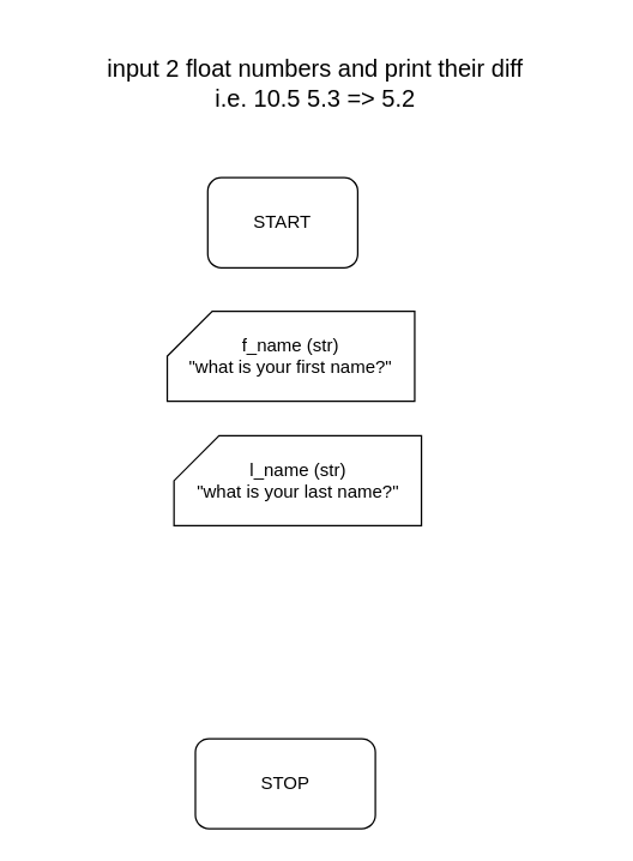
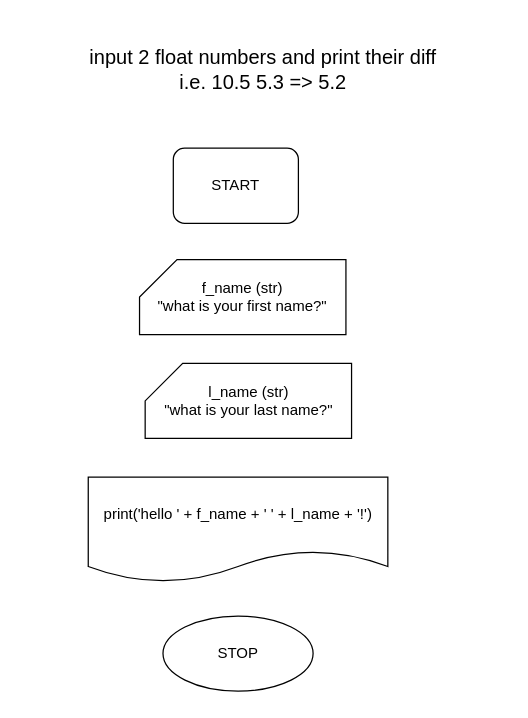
  <mxCell id="0" />
  <mxCell id="1" parent="0" />
  <mxCell id="2" value="START" style="rounded=1;whiteSpace=wrap;html=1;" vertex="1" parent="1"><mxGeometry x="138" y="118" width="100" height="60" as="geometry" /></mxCell>
- <mxCell id="3" value="STOP" style="rounded=1;whiteSpace=wrap;html=1;" vertex="1" parent="1"><mxGeometry x="129.75" y="492" width="120" height="60" as="geometry" /></mxCell>
+ <mxCell id="3" value="STOP" style="ellipse;whiteSpace=wrap;html=1;" vertex="1" parent="1"><mxGeometry x="129.75" y="492" width="120" height="60" as="geometry" /></mxCell>
  <mxCell id="4" value="input 2 float numbers and print their diff&lt;br&gt;i.e. 10.5 5.3 =&amp;gt; 5.2" style="text;html=1;align=center;verticalAlign=middle;whiteSpace=wrap;rounded=0;fontSize=16;" vertex="1" parent="1"><mxGeometry x="20" y="20" width="380" height="69" as="geometry" /></mxCell>
  <mxCell id="5" value="f_name (str)&lt;br&gt;&quot;what is your first name?&quot;" style="shape=card;whiteSpace=wrap;html=1;" vertex="1" parent="1"><mxGeometry x="111" y="207" width="165" height="60" as="geometry" /></mxCell>
  <mxCell id="6" value="l_name (str)&lt;br&gt;&quot;what is your last name?&quot;" style="shape=card;whiteSpace=wrap;html=1;" vertex="1" parent="1"><mxGeometry x="115.5" y="290" width="165" height="60" as="geometry" /></mxCell>
+ <mxCell id="7" value="print('hello ' + f_name + ' ' + l_name + '!')" style="shape=document;whiteSpace=wrap;html=1;boundedLbl=1;" vertex="1" parent="1"><mxGeometry x="70" y="381" width="239.5" height="84" as="geometry" /></mxCell>
